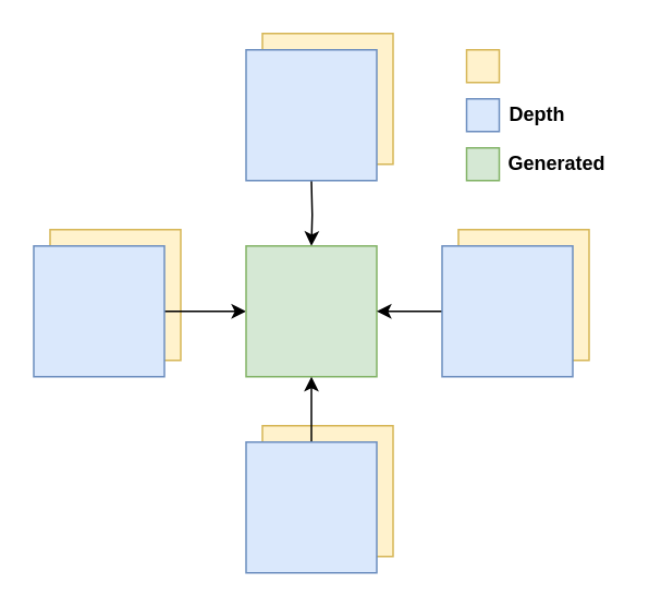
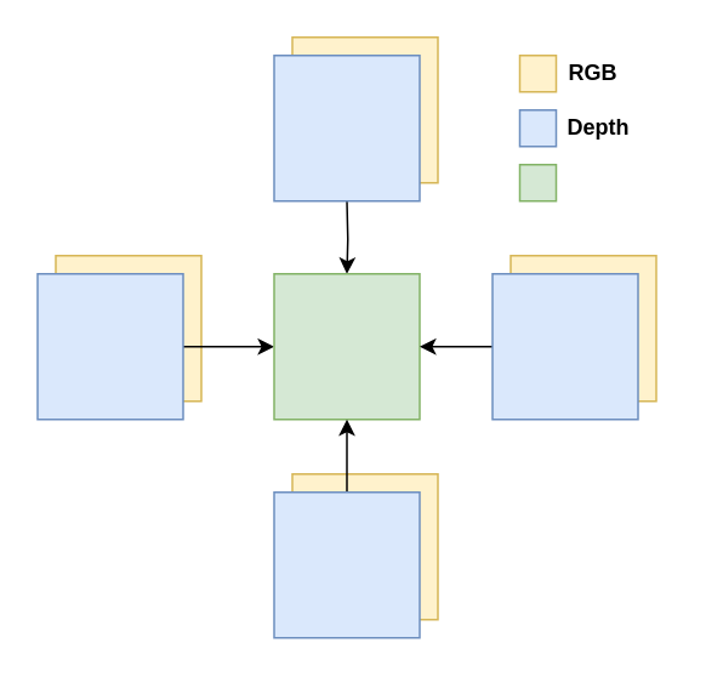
  <mxCell id="0" />
  <mxCell id="1" parent="0" />
  <mxCell id="2" value="" style="whiteSpace=wrap;html=1;aspect=fixed;fillColor=#fff2cc;strokeColor=#d6b656;" vertex="1" parent="1"><mxGeometry x="30" y="140" width="80" height="80" as="geometry" /></mxCell>
  <mxCell id="3" value="" style="whiteSpace=wrap;html=1;aspect=fixed;fillColor=#fff2cc;strokeColor=#d6b656;" vertex="1" parent="1"><mxGeometry x="160" y="260" width="80" height="80" as="geometry" /></mxCell>
  <mxCell id="4" value="" style="whiteSpace=wrap;html=1;aspect=fixed;fillColor=#fff2cc;strokeColor=#d6b656;" vertex="1" parent="1"><mxGeometry x="280" y="140" width="80" height="80" as="geometry" /></mxCell>
  <mxCell id="5" style="edgeStyle=orthogonalEdgeStyle;rounded=0;orthogonalLoop=1;jettySize=auto;html=1;entryX=0.5;entryY=0;entryDx=0;entryDy=0;" edge="1" parent="1" target="8"><mxGeometry relative="1" as="geometry"><mxPoint x="190" y="110" as="sourcePoint" /></mxGeometry></mxCell>
  <mxCell id="6" style="edgeStyle=orthogonalEdgeStyle;rounded=0;orthogonalLoop=1;jettySize=auto;html=1;entryX=0;entryY=0.5;entryDx=0;entryDy=0;" edge="1" parent="1" source="7" target="8"><mxGeometry relative="1" as="geometry" /></mxCell>
  <mxCell id="7" value="" style="whiteSpace=wrap;html=1;aspect=fixed;fillColor=#dae8fc;strokeColor=#6c8ebf;" vertex="1" parent="1"><mxGeometry x="20" y="150" width="80" height="80" as="geometry" /></mxCell>
  <mxCell id="8" value="" style="whiteSpace=wrap;html=1;aspect=fixed;fillColor=#d5e8d4;strokeColor=#82b366;" vertex="1" parent="1"><mxGeometry x="150" y="150" width="80" height="80" as="geometry" /></mxCell>
  <mxCell id="9" style="edgeStyle=orthogonalEdgeStyle;rounded=0;orthogonalLoop=1;jettySize=auto;html=1;entryX=1;entryY=0.5;entryDx=0;entryDy=0;" edge="1" parent="1" source="10" target="8"><mxGeometry relative="1" as="geometry" /></mxCell>
  <mxCell id="10" value="" style="whiteSpace=wrap;html=1;aspect=fixed;fillColor=#dae8fc;strokeColor=#6c8ebf;" vertex="1" parent="1"><mxGeometry x="270" y="150" width="80" height="80" as="geometry" /></mxCell>
  <mxCell id="11" style="edgeStyle=orthogonalEdgeStyle;rounded=0;orthogonalLoop=1;jettySize=auto;html=1;entryX=0.5;entryY=1;entryDx=0;entryDy=0;" edge="1" parent="1" source="12" target="8"><mxGeometry relative="1" as="geometry" /></mxCell>
  <mxCell id="12" value="" style="whiteSpace=wrap;html=1;aspect=fixed;fillColor=#dae8fc;strokeColor=#6c8ebf;" vertex="1" parent="1"><mxGeometry x="150" y="270" width="80" height="80" as="geometry" /></mxCell>
  <mxCell id="13" value="" style="whiteSpace=wrap;html=1;aspect=fixed;fillColor=#fff2cc;strokeColor=#d6b656;" vertex="1" parent="1"><mxGeometry x="160" y="20" width="80" height="80" as="geometry" /></mxCell>
  <mxCell id="14" value="" style="whiteSpace=wrap;html=1;aspect=fixed;fillColor=#dae8fc;strokeColor=#6c8ebf;" vertex="1" parent="1"><mxGeometry x="150" y="30" width="80" height="80" as="geometry" /></mxCell>
  <mxCell id="15" value="" style="whiteSpace=wrap;html=1;aspect=fixed;fillColor=#fff2cc;strokeColor=#d6b656;" vertex="1" parent="1"><mxGeometry x="285" y="30" width="20" height="20" as="geometry" /></mxCell>
  <mxCell id="16" value="" style="whiteSpace=wrap;html=1;aspect=fixed;fillColor=#dae8fc;strokeColor=#6c8ebf;" vertex="1" parent="1"><mxGeometry x="285" y="60" width="20" height="20" as="geometry" /></mxCell>
+ <mxCell id="17" value="&lt;b&gt;RGB&lt;/b&gt;" style="text;html=1;align=center;verticalAlign=middle;resizable=0;points=[];autosize=1;strokeColor=none;fillColor=none;" vertex="1" parent="1"><mxGeometry x="305" y="30" width="40" height="20" as="geometry" /></mxCell>
  <mxCell id="18" value="&lt;b&gt;Depth&lt;/b&gt;" style="text;html=1;align=center;verticalAlign=middle;resizable=0;points=[];autosize=1;strokeColor=none;fillColor=none;" vertex="1" parent="1"><mxGeometry x="303" y="60" width="50" height="20" as="geometry" /></mxCell>
  <mxCell id="19" value="" style="whiteSpace=wrap;html=1;aspect=fixed;fillColor=#d5e8d4;strokeColor=#82b366;" vertex="1" parent="1"><mxGeometry x="285" y="90" width="20" height="20" as="geometry" /></mxCell>
- <mxCell id="20" value="&lt;b&gt;Generated&lt;/b&gt;" style="text;html=1;align=center;verticalAlign=middle;resizable=0;points=[];autosize=1;strokeColor=none;fillColor=none;" vertex="1" parent="1"><mxGeometry x="305" y="90" width="70" height="20" as="geometry" /></mxCell>
